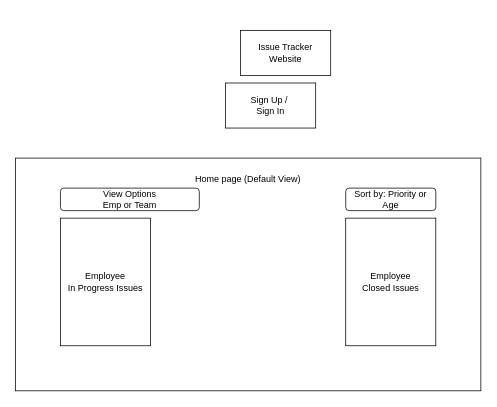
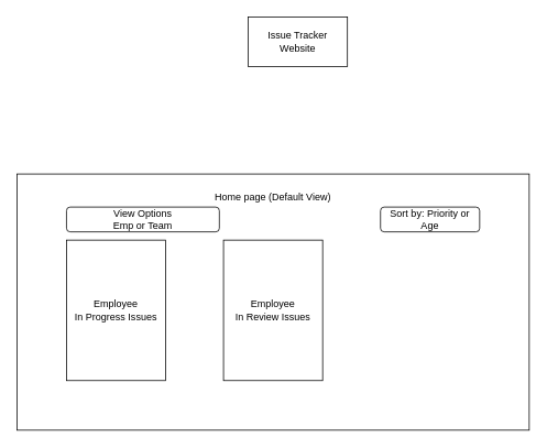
  <mxCell id="0" />
  <mxCell id="1" parent="0" />
- <mxCell id="2" value="Issue Tracker&lt;br&gt;Website" style="rounded=0;whiteSpace=wrap;html=1;" vertex="1" parent="1"><mxGeometry x="320" y="40" width="120" height="60" as="geometry" /></mxCell>
- <mxCell id="3" value="Sign Up /&amp;nbsp;&lt;br&gt;Sign In" style="rounded=0;whiteSpace=wrap;html=1;" vertex="1" parent="1"><mxGeometry x="300" y="110" width="120" height="60" as="geometry" /></mxCell>
+ <mxCell id="2" value="Issue Tracker&lt;br&gt;Website" style="rounded=0;whiteSpace=wrap;html=1;" vertex="1" parent="1"><mxGeometry x="300" y="20" width="120" height="60" as="geometry" /></mxCell>
  <mxCell id="4" value="&lt;br&gt;Home page (Default View)" style="rounded=0;whiteSpace=wrap;html=1;verticalAlign=top;" vertex="1" parent="1"><mxGeometry x="20" y="210" width="620" height="310" as="geometry" /></mxCell>
  <mxCell id="5" value="Employee&lt;br&gt;In Progress Issues" style="rounded=0;whiteSpace=wrap;html=1;" vertex="1" parent="1"><mxGeometry x="80" y="290" width="120" height="170" as="geometry" /></mxCell>
- <mxCell id="7" value="Employee&lt;br&gt;Closed Issues" style="rounded=0;whiteSpace=wrap;html=1;" vertex="1" parent="1"><mxGeometry x="460" y="290" width="120" height="170" as="geometry" /></mxCell>
+ <mxCell id="6" value="Employee&lt;br&gt;In Review Issues" style="rounded=0;whiteSpace=wrap;html=1;" vertex="1" parent="1"><mxGeometry x="270" y="290" width="120" height="170" as="geometry" /></mxCell>
  <mxCell id="8" value="View Options&lt;br&gt;Emp or Team" style="rounded=1;whiteSpace=wrap;html=1;" vertex="1" parent="1"><mxGeometry x="80" y="250" width="185" height="30" as="geometry" /></mxCell>
  <mxCell id="9" value="Sort by: Priority or Age" style="rounded=1;whiteSpace=wrap;html=1;" vertex="1" parent="1"><mxGeometry x="460" y="250" width="120" height="30" as="geometry" /></mxCell>
